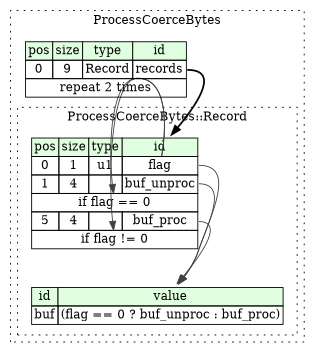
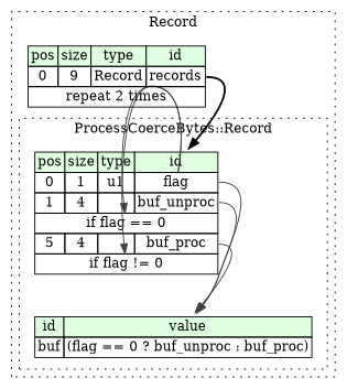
  digraph {
    rankdir=TB
    node [shape=plaintext]
    edge [color="#404040" tailport=flag_type]
    n1 [label=<<TABLE BORDER="0" CELLBORDER="1" CELLSPACING="0"> 				<TR><TD BGCOLOR="#E0FFE0">pos</TD><TD BGCOLOR="#E0FFE0">size</TD><TD BGCOLOR="#E0FFE0">type</TD><TD BGCOLOR="#E0FFE0">id</TD></TR> 				<TR><TD PORT="flag_pos">0</TD><TD PORT="flag_size">1</TD><TD>u1</TD><TD PORT="flag_type">flag</TD></TR> 				<TR><TD PORT="buf_unproc_pos">1</TD><TD PORT="buf_unproc_size">4</TD><TD></TD><TD PORT="buf_unproc_type">buf_unproc</TD></TR> 				<TR><TD COLSPAN="4" PORT="buf_unproc__if">if flag == 0</TD></TR> 				<TR><TD PORT="buf_proc_pos">5</TD><TD PORT="buf_proc_size">4</TD><TD></TD><TD PORT="buf_proc_type">buf_proc</TD></TR> 				<TR><TD COLSPAN="4" PORT="buf_proc__if">if flag != 0</TD></TR> 			</TABLE>>]
    n2 [label=<<TABLE BORDER="0" CELLBORDER="1" CELLSPACING="0"> 				<TR><TD BGCOLOR="#E0FFE0">id</TD><TD BGCOLOR="#E0FFE0">value</TD></TR> 				<TR><TD>buf</TD><TD>(flag == 0 ? buf_unproc : buf_proc)</TD></TR> 			</TABLE>>]
    n3 [label=<<TABLE BORDER="0" CELLBORDER="1" CELLSPACING="0"> 			<TR><TD BGCOLOR="#E0FFE0">pos</TD><TD BGCOLOR="#E0FFE0">size</TD><TD BGCOLOR="#E0FFE0">type</TD><TD BGCOLOR="#E0FFE0">id</TD></TR> 			<TR><TD PORT="records_pos">0</TD><TD PORT="records_size">9</TD><TD>Record</TD><TD PORT="records_type">records</TD></TR> 			<TR><TD COLSPAN="4" PORT="records__repeat">repeat 2 times</TD></TR> 		</TABLE>>]
    subgraph cluster_1 {
-     label=ProcessCoerceBytes
+     label=Record
      style=dotted
      n3
      subgraph cluster_2 {
        label="ProcessCoerceBytes::Record"
        style=dotted
        n1
        n2
      }
    }
    n1 -> n1 [headport=buf_unproc__if]
    n1 -> n1 [headport=buf_proc__if]
    n1 -> n2
    n1 -> n2 [tailport=buf_unproc_type]
    n1 -> n2 [tailport=buf_proc_type]
    n3 -> n1 [style=bold tailport=records_type color=""]
  }
